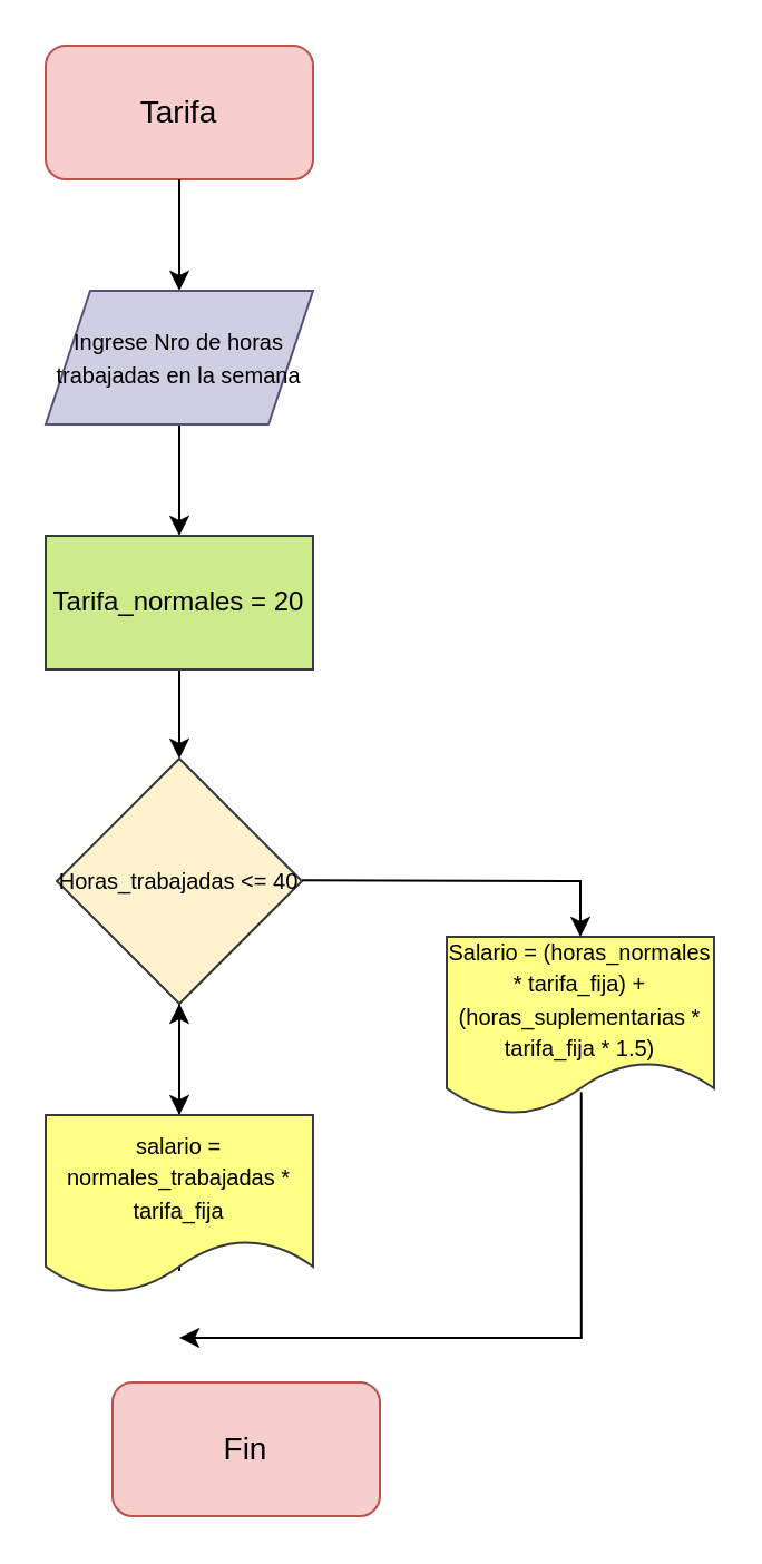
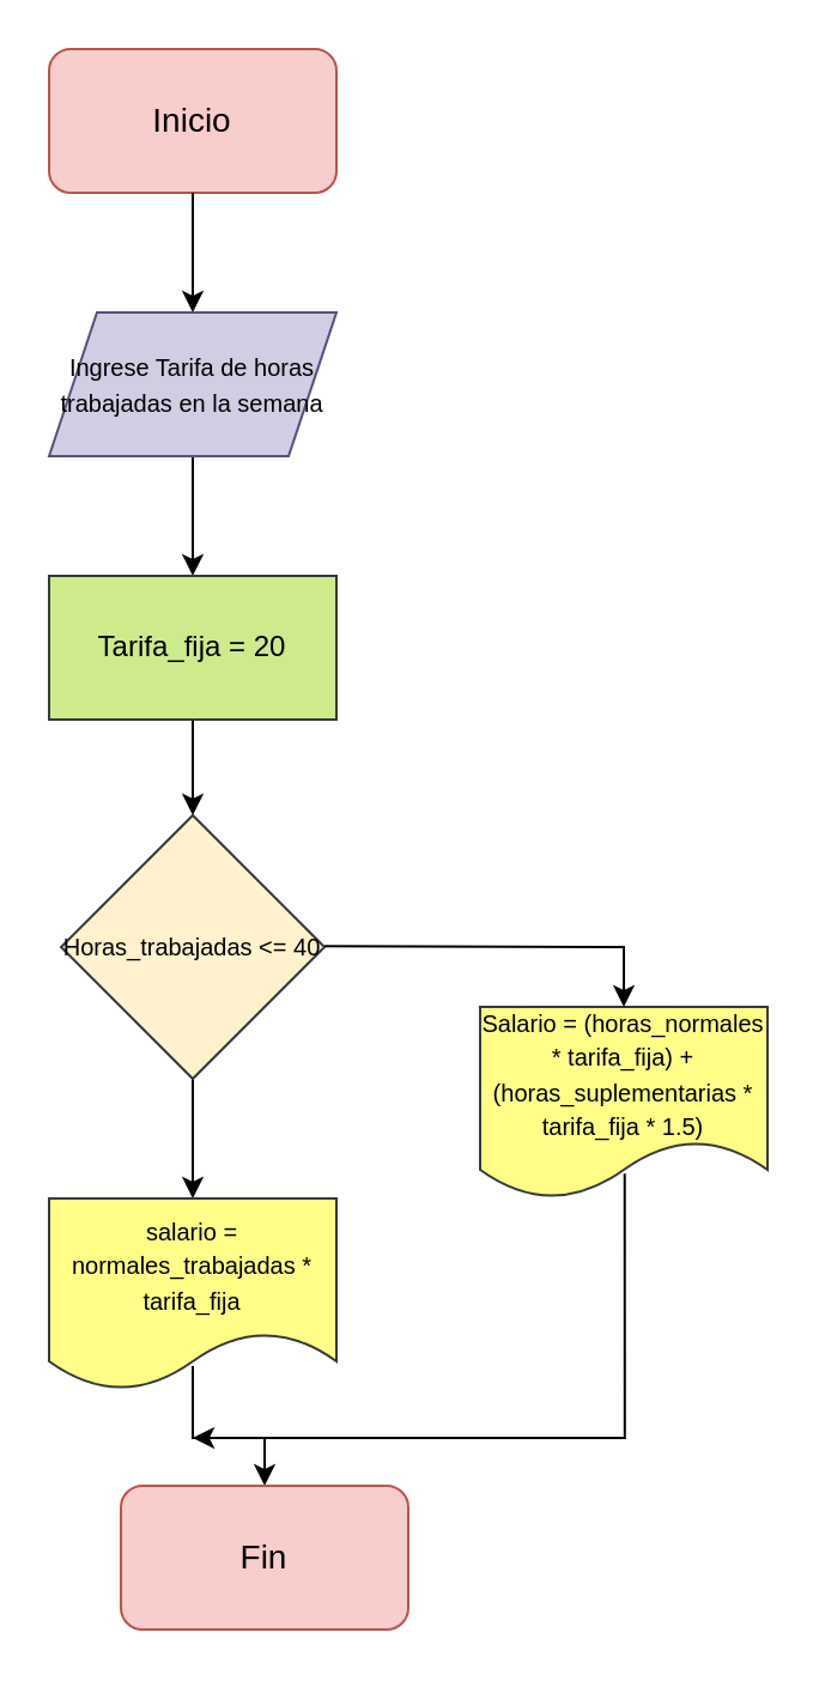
  <mxCell id="0" />
  <mxCell id="1" parent="0" />
- <mxCell id="2" value="&lt;font style=&quot;font-size: 14px;&quot;&gt;Tarifa&lt;/font&gt;" style="rounded=1;whiteSpace=wrap;html=1;fillColor=#f8cecc;strokeColor=#b85450;" vertex="1" parent="1"><mxGeometry x="20" y="20" width="120" height="60" as="geometry" /></mxCell>
+ <mxCell id="2" value="&lt;font style=&quot;font-size: 14px;&quot;&gt;Inicio&lt;/font&gt;" style="rounded=1;whiteSpace=wrap;html=1;fillColor=#f8cecc;strokeColor=#b85450;" vertex="1" parent="1"><mxGeometry x="20" y="20" width="120" height="60" as="geometry" /></mxCell>
  <mxCell id="3" value="" style="endArrow=classic;html=1;rounded=0;" edge="1" parent="1"><mxGeometry width="50" height="50" relative="1" as="geometry"><mxPoint x="80" y="80" as="sourcePoint" /><mxPoint x="80" y="130" as="targetPoint" /><Array as="points"><mxPoint x="79.5" y="80" /></Array></mxGeometry></mxCell>
  <mxCell id="4" style="edgeStyle=orthogonalEdgeStyle;rounded=0;orthogonalLoop=1;jettySize=auto;html=1;" edge="1" parent="1" source="5"><mxGeometry relative="1" as="geometry"><mxPoint x="80" y="240" as="targetPoint" /></mxGeometry></mxCell>
- <mxCell id="5" value="&lt;font style=&quot;font-size: 10px;&quot;&gt;Ingrese Nro de horas trabajadas en la semana&lt;/font&gt;" style="shape=parallelogram;perimeter=parallelogramPerimeter;whiteSpace=wrap;html=1;fixedSize=1;fillColor=#d0cee2;strokeColor=#56517e;" vertex="1" parent="1"><mxGeometry x="20" y="130" width="120" height="60" as="geometry" /></mxCell>
+ <mxCell id="5" value="&lt;font style=&quot;font-size: 10px;&quot;&gt;Ingrese Tarifa de horas trabajadas en la semana&lt;/font&gt;" style="shape=parallelogram;perimeter=parallelogramPerimeter;whiteSpace=wrap;html=1;fixedSize=1;fillColor=#d0cee2;strokeColor=#56517e;" vertex="1" parent="1"><mxGeometry x="20" y="130" width="120" height="60" as="geometry" /></mxCell>
  <mxCell id="6" style="edgeStyle=orthogonalEdgeStyle;rounded=0;orthogonalLoop=1;jettySize=auto;html=1;" edge="1" parent="1" source="7"><mxGeometry relative="1" as="geometry"><mxPoint x="80" y="340" as="targetPoint" /></mxGeometry></mxCell>
- <mxCell id="7" value="Tarifa_normales = 20" style="rounded=0;whiteSpace=wrap;html=1;fillColor=#cdeb8b;strokeColor=#36393d;" vertex="1" parent="1"><mxGeometry x="20" y="240" width="120" height="60" as="geometry" /></mxCell>
+ <mxCell id="7" value="Tarifa_fija = 20" style="rounded=0;whiteSpace=wrap;html=1;fillColor=#cdeb8b;strokeColor=#36393d;" vertex="1" parent="1"><mxGeometry x="20" y="240" width="120" height="60" as="geometry" /></mxCell>
  <mxCell id="8" style="edgeStyle=orthogonalEdgeStyle;rounded=0;orthogonalLoop=1;jettySize=auto;html=1;" edge="1" parent="1" source="9"><mxGeometry relative="1" as="geometry"><mxPoint x="80" y="500" as="targetPoint" /></mxGeometry></mxCell>
  <mxCell id="9" value="&lt;font style=&quot;font-size: 10px;&quot;&gt;Horas_trabajadas &amp;lt;= 40&lt;/font&gt;" style="rhombus;whiteSpace=wrap;html=1;fillColor=#fff2cc;strokeColor=#36393d;" vertex="1" parent="1"><mxGeometry x="25" y="340" width="110" height="110" as="geometry" /></mxCell>
  <mxCell id="10" style="edgeStyle=orthogonalEdgeStyle;rounded=0;orthogonalLoop=1;jettySize=auto;html=1;exitX=0.503;exitY=0.871;exitDx=0;exitDy=0;exitPerimeter=0;" edge="1" parent="1" source="11"><mxGeometry relative="1" as="geometry"><mxPoint x="80" y="600" as="targetPoint" /><Array as="points"><mxPoint x="260" y="600" /></Array></mxGeometry></mxCell>
  <mxCell id="11" value="&lt;font style=&quot;font-size: 10px;&quot;&gt;Salario = (horas_normales * tarifa_fija) + (horas_suplementarias * tarifa_fija * 1.5)&lt;/font&gt;" style="shape=document;whiteSpace=wrap;html=1;boundedLbl=1;fillColor=#ffff88;strokeColor=#36393d;" vertex="1" parent="1"><mxGeometry x="200" y="420" width="120" height="80" as="geometry" /></mxCell>
- <mxCell id="12" style="edgeStyle=orthogonalEdgeStyle;rounded=0;orthogonalLoop=1;jettySize=auto;html=1;exitX=0.5;exitY=0.875;exitDx=0;exitDy=0;exitPerimeter=0;" edge="1" parent="1" source="13" target="9"><mxGeometry relative="1" as="geometry" /></mxCell>
+ <mxCell id="12" style="edgeStyle=orthogonalEdgeStyle;rounded=0;orthogonalLoop=1;jettySize=auto;html=1;entryX=0.5;entryY=0;entryDx=0;entryDy=0;exitX=0.5;exitY=0.875;exitDx=0;exitDy=0;exitPerimeter=0;" edge="1" parent="1" source="13" target="14"><mxGeometry relative="1" as="geometry" /></mxCell>
  <mxCell id="13" value="&lt;font style=&quot;font-size: 10px;&quot;&gt;salario = normales_trabajadas * tarifa_fija&lt;/font&gt;" style="shape=document;whiteSpace=wrap;html=1;boundedLbl=1;fillColor=#ffff88;strokeColor=#36393d;" vertex="1" parent="1"><mxGeometry x="20" y="500" width="120" height="80" as="geometry" /></mxCell>
  <mxCell id="14" value="&lt;font style=&quot;font-size: 14px;&quot;&gt;Fin&lt;/font&gt;" style="rounded=1;whiteSpace=wrap;html=1;fillColor=#f8cecc;strokeColor=#b85450;" vertex="1" parent="1"><mxGeometry x="50" y="620" width="120" height="60" as="geometry" /></mxCell>
  <mxCell id="15" value="" style="endArrow=classic;html=1;rounded=0;entryX=0.5;entryY=0;entryDx=0;entryDy=0;" edge="1" parent="1" target="11"><mxGeometry width="50" height="50" relative="1" as="geometry"><mxPoint x="135" y="394.58" as="sourcePoint" /><mxPoint x="270" y="395" as="targetPoint" /><Array as="points"><mxPoint x="260" y="395" /></Array></mxGeometry></mxCell>
